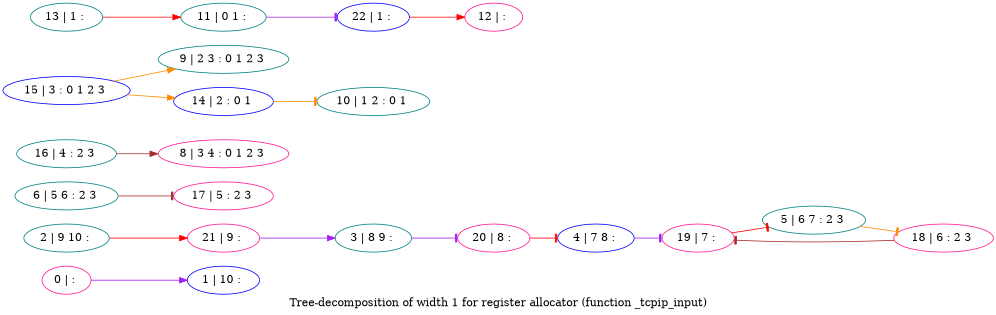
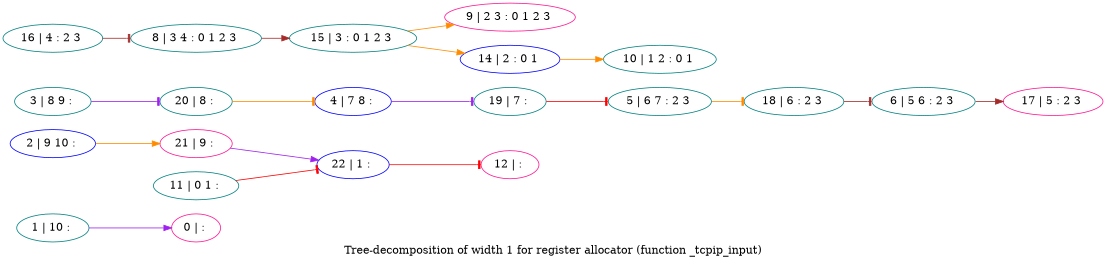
  digraph {
    label="Tree-decomposition of width 1 for register allocator (function _tcpip_input)"
    rankdir=LR
    node [color=teal]
    edge [arrowhead=normal color=red]
    n1 [color=deeppink label="0 | : "]
-   n2 [color=blue label="1 | 10 : "]
-   n3 [label="2 | 9 10 : "]
+   n2 [label="1 | 10 : "]
+   n3 [color=blue label="2 | 9 10 : "]
    n4 [color=deeppink label="21 | 9 : "]
    n5 [label="3 | 8 9 : "]
-   n6 [color=deeppink label="20 | 8 : "]
+   n6 [label="20 | 8 : "]
    n7 [color=blue label="4 | 7 8 : "]
-   n8 [color=deeppink label="19 | 7 : "]
+   n8 [label="19 | 7 : "]
    n9 [label="5 | 6 7 : 2 3 "]
-   n10 [color=deeppink label="18 | 6 : 2 3 "]
+   n10 [label="18 | 6 : 2 3 "]
    n11 [label="6 | 5 6 : 2 3 "]
    n12 [color=deeppink label="17 | 5 : 2 3 "]
    n13 [label="16 | 4 : 2 3 "]
-   n14 [color=deeppink label="8 | 3 4 : 0 1 2 3 "]
-   n15 [color=blue label="15 | 3 : 0 1 2 3 "]
-   n16 [label="9 | 2 3 : 0 1 2 3 "]
+   n14 [label="8 | 3 4 : 0 1 2 3 "]
+   n15 [label="15 | 3 : 0 1 2 3 "]
+   n16 [color=deeppink label="9 | 2 3 : 0 1 2 3 "]
    n17 [color=blue label="14 | 2 : 0 1 "]
    n18 [label="10 | 1 2 : 0 1 "]
-   n19 [label="13 | 1 : "]
    n20 [label="11 | 0 1 : "]
    n21 [color=blue label="22 | 1 : "]
    n22 [color=deeppink label="12 | : "]
-   n1 -> n2 [color=purple]
-   n3 -> n4
-   n4 -> n5 [color=purple]
+   n2 -> n1 [color=purple]
+   n3 -> n4 [color=darkorange]
+   n4 -> n21 [color=purple]
    n5 -> n6 [arrowhead=tee color=purple]
-   n6 -> n7 [arrowhead=tee]
+   n6 -> n7 [arrowhead=tee color=darkorange]
    n7 -> n8 [arrowhead=tee color=purple]
    n8 -> n9 [arrowhead=tee]
    n9 -> n10 [arrowhead=tee color=darkorange]
-   n10 -> n8 [arrowhead=tee color=brown]
-   n11 -> n12 [arrowhead=tee color=brown]
-   n13 -> n14 [color=brown]
+   n10 -> n11 [arrowhead=tee color=brown]
+   n11 -> n12 [color=brown]
+   n13 -> n14 [arrowhead=tee color=brown]
+   n14 -> n15 [color=brown]
    n15 -> n16 [color=darkorange]
    n15 -> n17 [color=darkorange]
-   n17 -> n18 [arrowhead=tee color=darkorange]
-   n19 -> n20
-   n20 -> n21 [arrowhead=tee color=purple]
-   n21 -> n22
+   n17 -> n18 [color=darkorange]
+   n20 -> n21 [arrowhead=tee]
+   n21 -> n22 [arrowhead=tee]
  }
